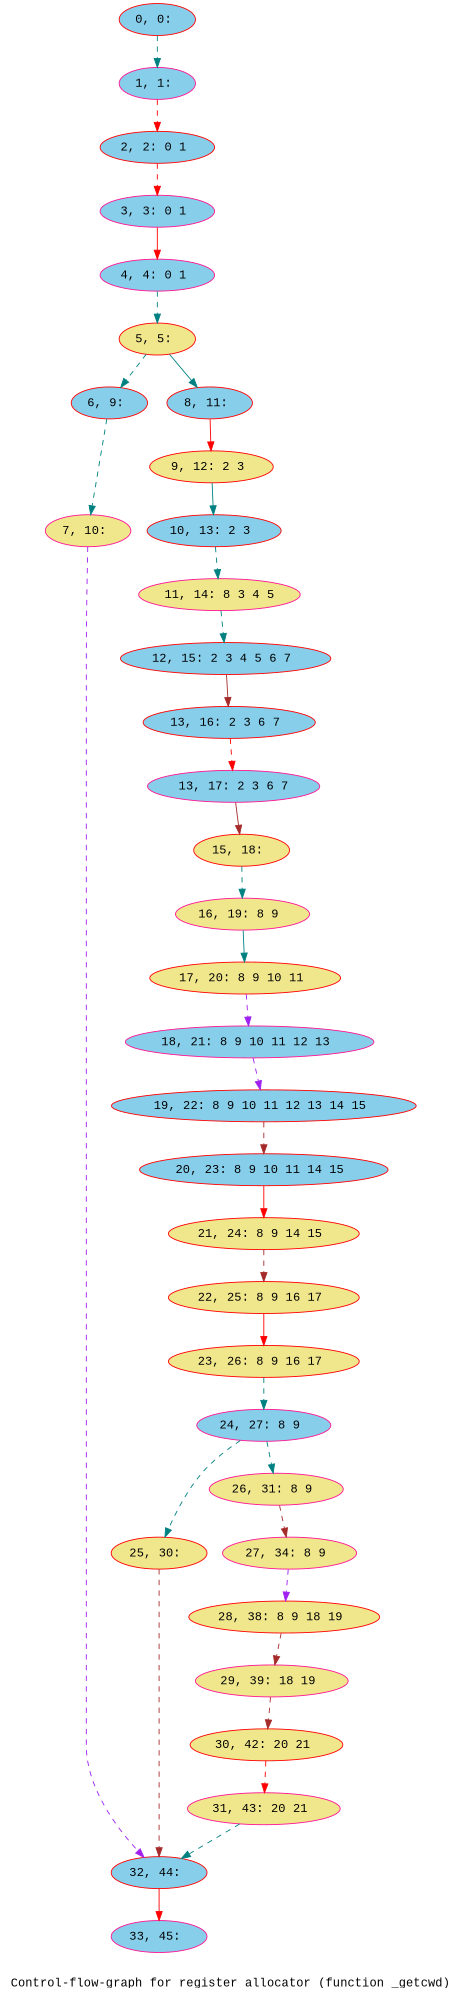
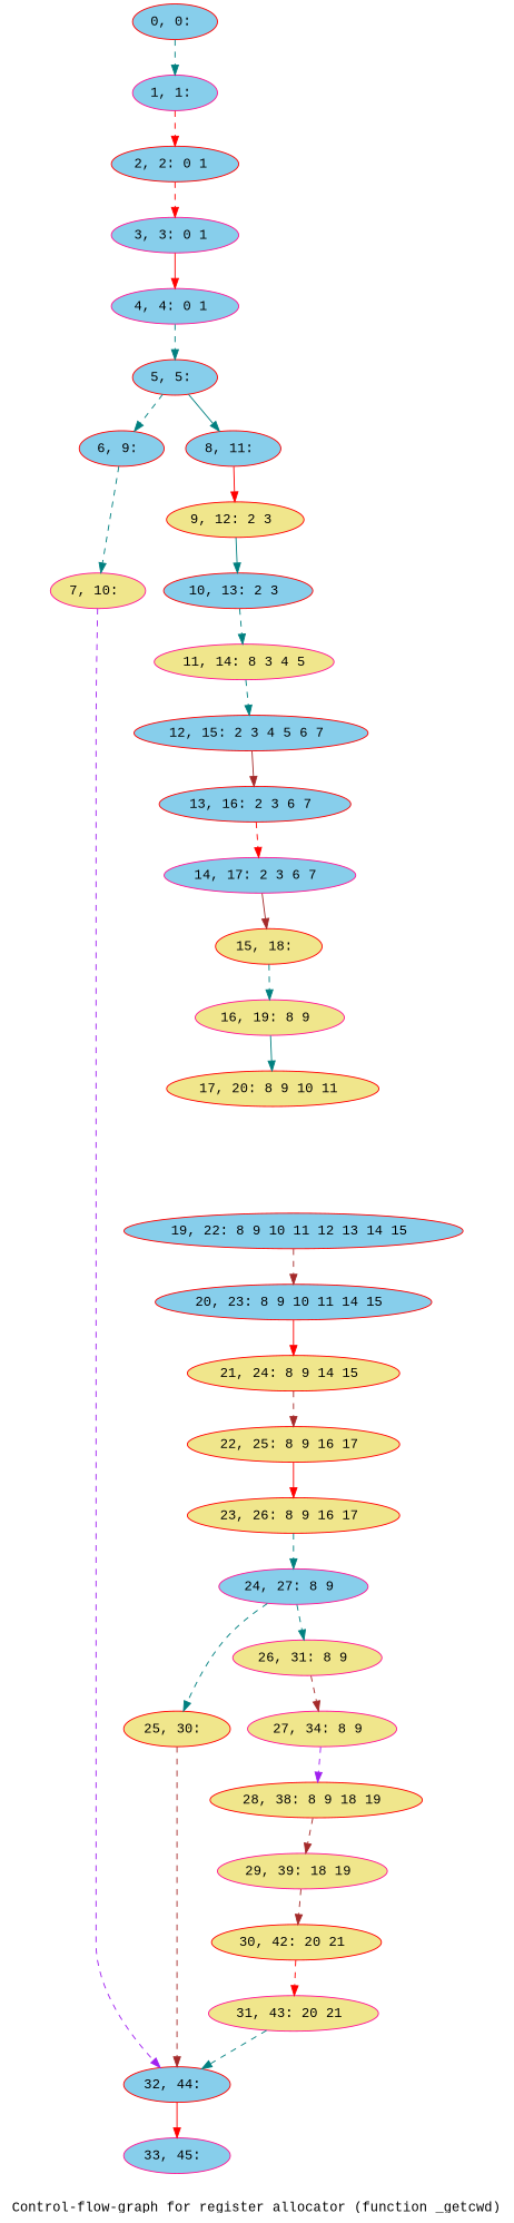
  digraph {
    fontname="Liberation Mono"
    label="Control-flow-graph for register allocator (function _getcwd)"
    node [color=red fillcolor=skyblue fontname="Liberation Mono" style=filled]
    edge [color=teal fontname="Liberation Mono" style=dashed]
    n1 [label="0, 0: "]
    n2 [color=deeppink label="1, 1: "]
    n3 [label="2, 2: 0 1 "]
    n4 [color=deeppink label="3, 3: 0 1 "]
    n5 [color=deeppink label="4, 4: 0 1 "]
-   n6 [fillcolor=khaki label="5, 5: "]
+   n6 [label="5, 5: "]
    n7 [label="6, 9: "]
    n8 [label="8, 11: "]
    n9 [color=deeppink fillcolor=khaki label="7, 10: "]
    n10 [fillcolor=khaki label="9, 12: 2 3 "]
    n11 [label="32, 44: "]
    n12 [color=deeppink label="33, 45: "]
    n13 [label="10, 13: 2 3 "]
    n14 [color=deeppink fillcolor=khaki label="11, 14: 8 3 4 5"]
    n15 [label="12, 15: 2 3 4 5 6 7 "]
    n16 [label="13, 16: 2 3 6 7 "]
-   n17 [color=deeppink label="13, 17: 2 3 6 7"]
+   n17 [color=deeppink label="14, 17: 2 3 6 7 "]
    n18 [fillcolor=khaki label="15, 18: "]
    n19 [color=deeppink fillcolor=khaki label="16, 19: 8 9 "]
    n20 [fillcolor=khaki label="17, 20: 8 9 10 11 "]
-   n21 [color=deeppink label="18, 21: 8 9 10 11 12 13 "]
    n22 [label="19, 22: 8 9 10 11 12 13 14 15 "]
    n23 [label="20, 23: 8 9 10 11 14 15 "]
    n24 [fillcolor=khaki label="21, 24: 8 9 14 15 "]
    n25 [fillcolor=khaki label="22, 25: 8 9 16 17 "]
    n26 [fillcolor=khaki label="23, 26: 8 9 16 17 "]
    n27 [color=deeppink label="24, 27: 8 9 "]
    n28 [fillcolor=khaki label="25, 30: "]
    n29 [color=deeppink fillcolor=khaki label="26, 31: 8 9 "]
    n30 [color=deeppink fillcolor=khaki label="27, 34: 8 9 "]
    n31 [fillcolor=khaki label="28, 38: 8 9 18 19 "]
    n32 [color=deeppink fillcolor=khaki label="29, 39: 18 19 "]
    n33 [fillcolor=khaki label="30, 42: 20 21 "]
    n34 [color=deeppink fillcolor=khaki label="31, 43: 20 21 "]
    n1 -> n2
    n2 -> n3 [color=red]
    n3 -> n4 [color=red]
    n4 -> n5 [color=red style=solid]
    n5 -> n6
    n6 -> n7
    n6 -> n8 [style=solid]
    n7 -> n9
    n8 -> n10 [color=red style=solid]
    n9 -> n11 [color=purple]
    n10 -> n13 [style=solid]
    n11 -> n12 [color=red style=solid]
    n13 -> n14
    n14 -> n15
    n15 -> n16 [color=brown style=solid]
    n16 -> n17 [color=red]
    n17 -> n18 [color=brown style=solid]
    n18 -> n19
    n19 -> n20 [style=solid]
-   n20 -> n21 [color=purple]
-   n21 -> n22 [color=purple]
    n22 -> n23 [color=brown]
    n23 -> n24 [color=red style=solid]
    n24 -> n25 [color=brown]
    n25 -> n26 [color=red style=solid]
    n26 -> n27
    n27 -> n28
    n27 -> n29
    n28 -> n11 [color=brown]
    n29 -> n30 [color=brown]
    n30 -> n31 [color=purple]
    n31 -> n32 [color=brown]
    n32 -> n33 [color=brown]
    n33 -> n34 [color=red]
    n34 -> n11
  }
